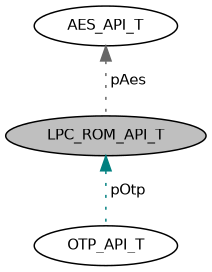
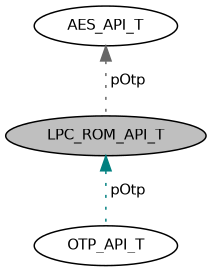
  digraph {
    node [color=black fillcolor=white fontname=Helvetica fontsize=10 shape=ellipse style=filled]
    edge [dir=back fontname=Helvetica fontsize=10 labelfontname=Helvetica labelfontsize=10 style=dotted]
    n1 [fillcolor=grey75 fontcolor=black height=0.2 label=LPC_ROM_API_T width=0.4]
    n2 [height=0.2 label=OTP_API_T width=0.4]
    n3 [height=0.2 label=AES_API_T width=0.4]
    n1 -> n2 [color=teal label=" pOtp"]
-   n3 -> n1 [color=gray40 label=" pAes"]
+   n3 -> n1 [color=gray40 label=" pOtp"]
  }
